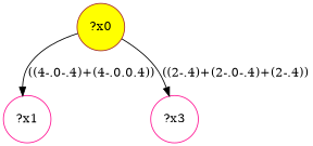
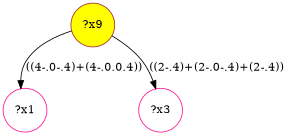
  digraph {
    node [color=deeppink shape=circle]
-   n1 [color=brown fillcolor=yellow label="?x0" style="filled,"]
+   n1 [color=brown fillcolor=yellow label="?x9" style="filled,"]
    n2 [label="?x1"]
    n3 [label="?x3"]
    n1 -> n2 [label="((4-.0-.4)+(4-.0.0.4))"]
    n1 -> n3 [label="((2-.4)+(2-.0-.4)+(2-.4))"]
  }
